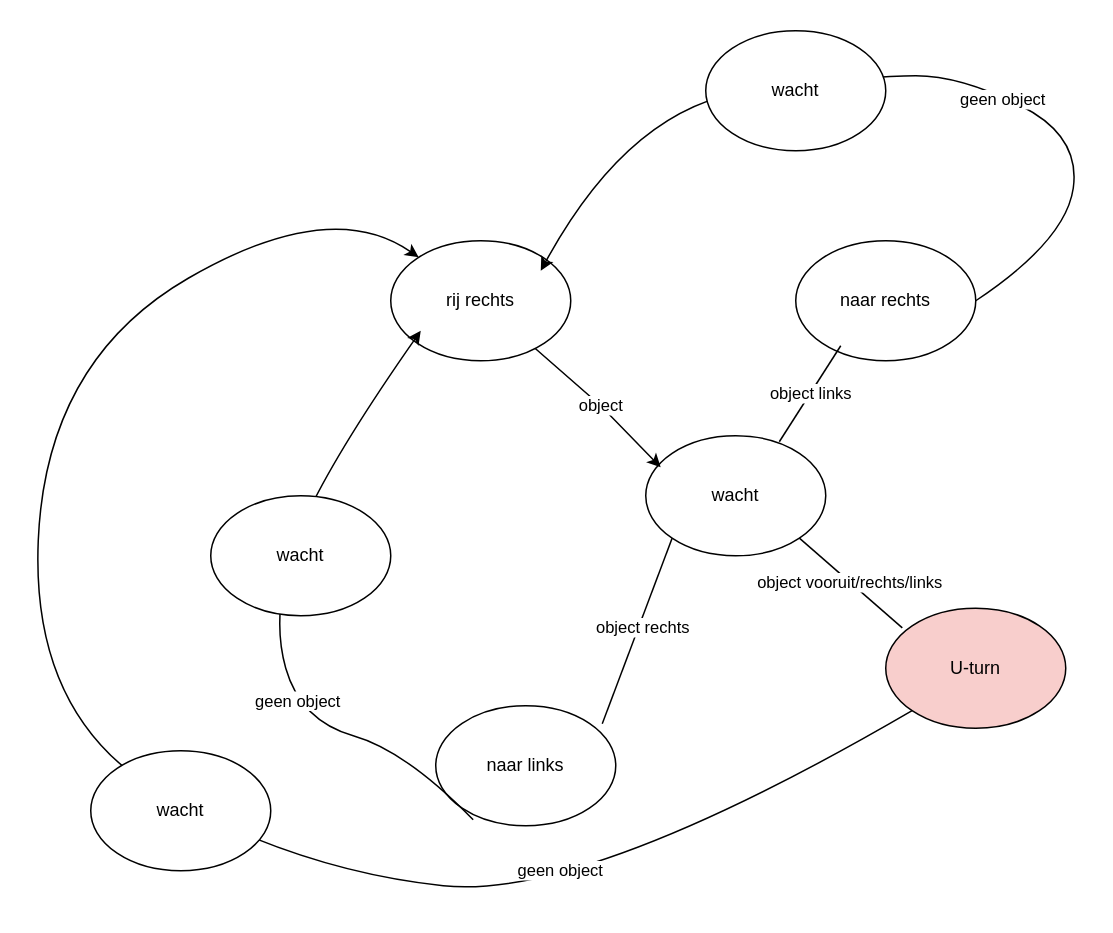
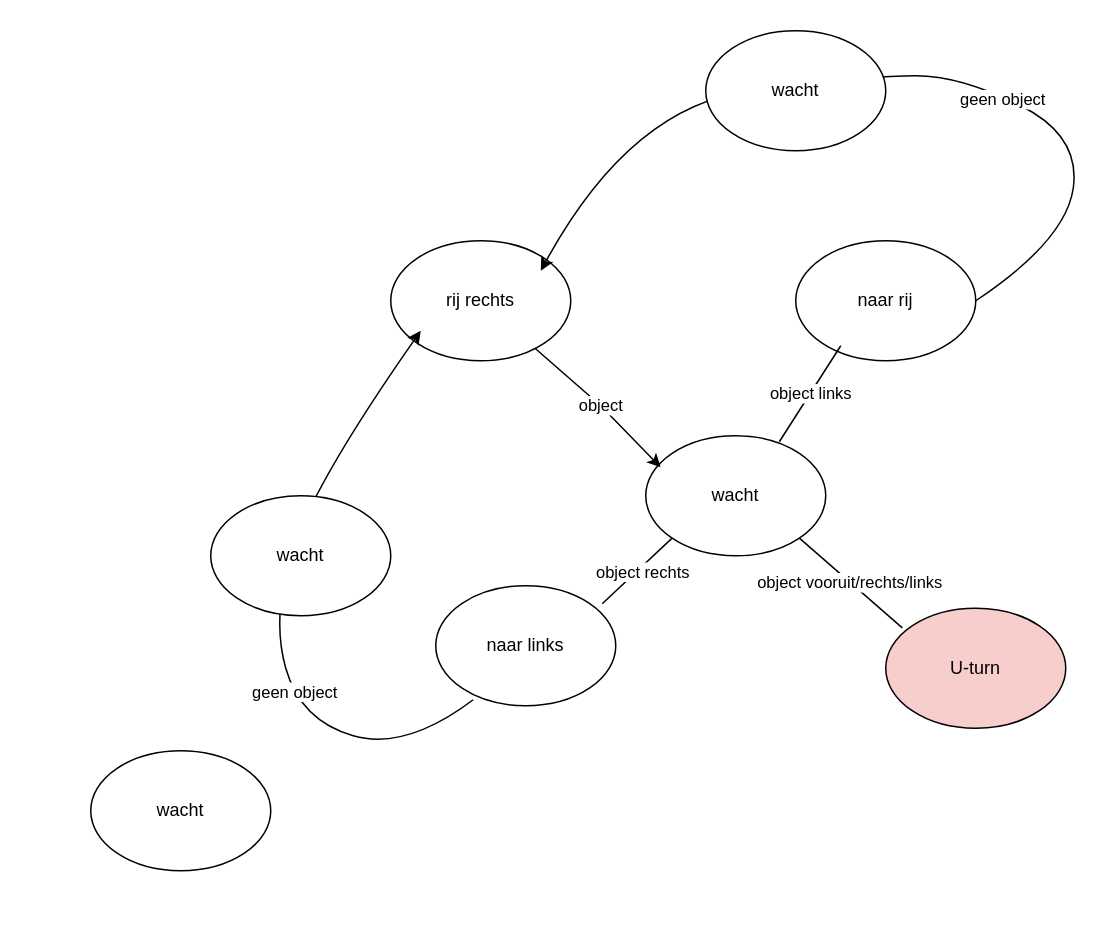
  <mxCell id="0" />
  <mxCell id="1" parent="0" />
  <mxCell id="2" value="rij rechts" style="ellipse;whiteSpace=wrap;html=1;" vertex="1" parent="1"><mxGeometry x="260" y="160" width="120" height="80" as="geometry" /></mxCell>
  <mxCell id="3" value="wacht" style="ellipse;whiteSpace=wrap;html=1;" vertex="1" parent="1"><mxGeometry x="430" y="290" width="120" height="80" as="geometry" /></mxCell>
  <mxCell id="4" value="object" style="endArrow=classic;html=1;rounded=0;entryX=0.083;entryY=0.263;entryDx=0;entryDy=0;entryPerimeter=0;" edge="1" parent="1" source="2" target="3"><mxGeometry x="0.006" width="50" height="50" relative="1" as="geometry"><mxPoint x="400" y="380" as="sourcePoint" /><mxPoint x="450" y="330" as="targetPoint" /><Array as="points"><mxPoint x="400" y="270" /></Array><mxPoint as="offset" /></mxGeometry></mxCell>
- <mxCell id="5" value="naar rechts" style="ellipse;whiteSpace=wrap;html=1;" vertex="1" parent="1"><mxGeometry x="530" y="160" width="120" height="80" as="geometry" /></mxCell>
- <mxCell id="6" value="naar links" style="ellipse;whiteSpace=wrap;html=1;" vertex="1" parent="1"><mxGeometry x="290" y="470" width="120" height="80" as="geometry" /></mxCell>
+ <mxCell id="5" value="naar rij" style="ellipse;whiteSpace=wrap;html=1;" vertex="1" parent="1"><mxGeometry x="530" y="160" width="120" height="80" as="geometry" /></mxCell>
+ <mxCell id="6" value="naar links" style="ellipse;whiteSpace=wrap;html=1;" vertex="1" parent="1"><mxGeometry x="290" y="390" width="120" height="80" as="geometry" /></mxCell>
  <mxCell id="7" value="" style="endArrow=none;html=1;rounded=0;exitX=0.925;exitY=0.15;exitDx=0;exitDy=0;exitPerimeter=0;entryX=0;entryY=1;entryDx=0;entryDy=0;" edge="1" parent="1" source="6" target="3"><mxGeometry width="50" height="50" relative="1" as="geometry"><mxPoint x="410" y="400" as="sourcePoint" /><mxPoint x="460" y="350" as="targetPoint" /></mxGeometry></mxCell>
  <mxCell id="8" value="object rechts" style="edgeLabel;html=1;align=center;verticalAlign=middle;resizable=0;points=[];" vertex="1" connectable="0" parent="7"><mxGeometry x="0.065" y="-2" relative="1" as="geometry"><mxPoint as="offset" /></mxGeometry></mxCell>
  <mxCell id="9" value="object links" style="endArrow=none;html=1;rounded=0;exitX=0.742;exitY=0.05;exitDx=0;exitDy=0;exitPerimeter=0;" edge="1" parent="1" source="3"><mxGeometry width="50" height="50" relative="1" as="geometry"><mxPoint x="510" y="290" as="sourcePoint" /><mxPoint x="560" y="230" as="targetPoint" /></mxGeometry></mxCell>
  <mxCell id="10" value="" style="curved=1;endArrow=classic;html=1;rounded=0;startArrow=none;exitX=0.208;exitY=0.95;exitDx=0;exitDy=0;exitPerimeter=0;" edge="1" parent="1" source="6"><mxGeometry width="50" height="50" relative="1" as="geometry"><mxPoint x="290" y="510" as="sourcePoint" /><mxPoint x="280" y="220" as="targetPoint" /><Array as="points"><mxPoint x="270" y="500" /><mxPoint x="200" y="480" /><mxPoint x="180" y="410" /><mxPoint x="210" y="320" /></Array></mxGeometry></mxCell>
  <mxCell id="11" value="geen object" style="edgeLabel;html=1;align=center;verticalAlign=middle;resizable=0;points=[];" vertex="1" connectable="0" parent="10"><mxGeometry x="-0.291" y="-1" relative="1" as="geometry"><mxPoint as="offset" /></mxGeometry></mxCell>
  <mxCell id="12" value="" style="curved=1;endArrow=classic;html=1;rounded=0;exitX=1;exitY=0.5;exitDx=0;exitDy=0;" edge="1" parent="1" source="5"><mxGeometry width="50" height="50" relative="1" as="geometry"><mxPoint x="670" y="220" as="sourcePoint" /><mxPoint x="360" y="180" as="targetPoint" /><Array as="points"><mxPoint x="710" y="160" /><mxPoint x="720" y="90" /><mxPoint x="640" y="50" /><mxPoint x="580" y="50" /><mxPoint x="420" y="70" /></Array></mxGeometry></mxCell>
  <mxCell id="13" value="geen object" style="edgeLabel;html=1;align=center;verticalAlign=middle;resizable=0;points=[];" vertex="1" connectable="0" parent="12"><mxGeometry x="-0.31" y="1" relative="1" as="geometry"><mxPoint x="-1" as="offset" /></mxGeometry></mxCell>
  <mxCell id="14" value="wacht" style="ellipse;whiteSpace=wrap;html=1;" vertex="1" parent="1"><mxGeometry x="470" y="20" width="120" height="80" as="geometry" /></mxCell>
  <mxCell id="15" value="wacht" style="ellipse;whiteSpace=wrap;html=1;" vertex="1" parent="1"><mxGeometry x="140" y="330" width="120" height="80" as="geometry" /></mxCell>
  <mxCell id="16" value="U-turn" style="ellipse;whiteSpace=wrap;html=1;fillColor=#f8cecc;" vertex="1" parent="1"><mxGeometry x="590" y="405" width="120" height="80" as="geometry" /></mxCell>
  <mxCell id="17" value="object vooruit/rechts/links" style="endArrow=none;html=1;rounded=0;exitX=1;exitY=1;exitDx=0;exitDy=0;entryX=0.092;entryY=0.163;entryDx=0;entryDy=0;entryPerimeter=0;" edge="1" parent="1" source="3" target="16"><mxGeometry width="50" height="50" relative="1" as="geometry"><mxPoint x="540" y="410" as="sourcePoint" /><mxPoint x="590" y="360" as="targetPoint" /></mxGeometry></mxCell>
- <mxCell id="18" value="" style="curved=1;endArrow=classic;html=1;rounded=0;exitX=0;exitY=1;exitDx=0;exitDy=0;" edge="1" parent="1" source="16" target="2"><mxGeometry width="50" height="50" relative="1" as="geometry"><mxPoint x="560" y="570" as="sourcePoint" /><mxPoint x="270" y="130" as="targetPoint" /><Array as="points"><mxPoint x="390" y="600" /><mxPoint x="200" y="580" /><mxPoint x="20" y="480" /><mxPoint x="30" y="240" /><mxPoint x="220" y="130" /></Array></mxGeometry></mxCell>
- <mxCell id="19" value="geen object" style="edgeLabel;html=1;align=center;verticalAlign=middle;resizable=0;points=[];" vertex="1" connectable="0" parent="18"><mxGeometry x="-0.541" y="-19" relative="1" as="geometry"><mxPoint as="offset" /></mxGeometry></mxCell>
  <mxCell id="20" value="wacht" style="ellipse;whiteSpace=wrap;html=1;" vertex="1" parent="1"><mxGeometry x="60" y="500" width="120" height="80" as="geometry" /></mxCell>
